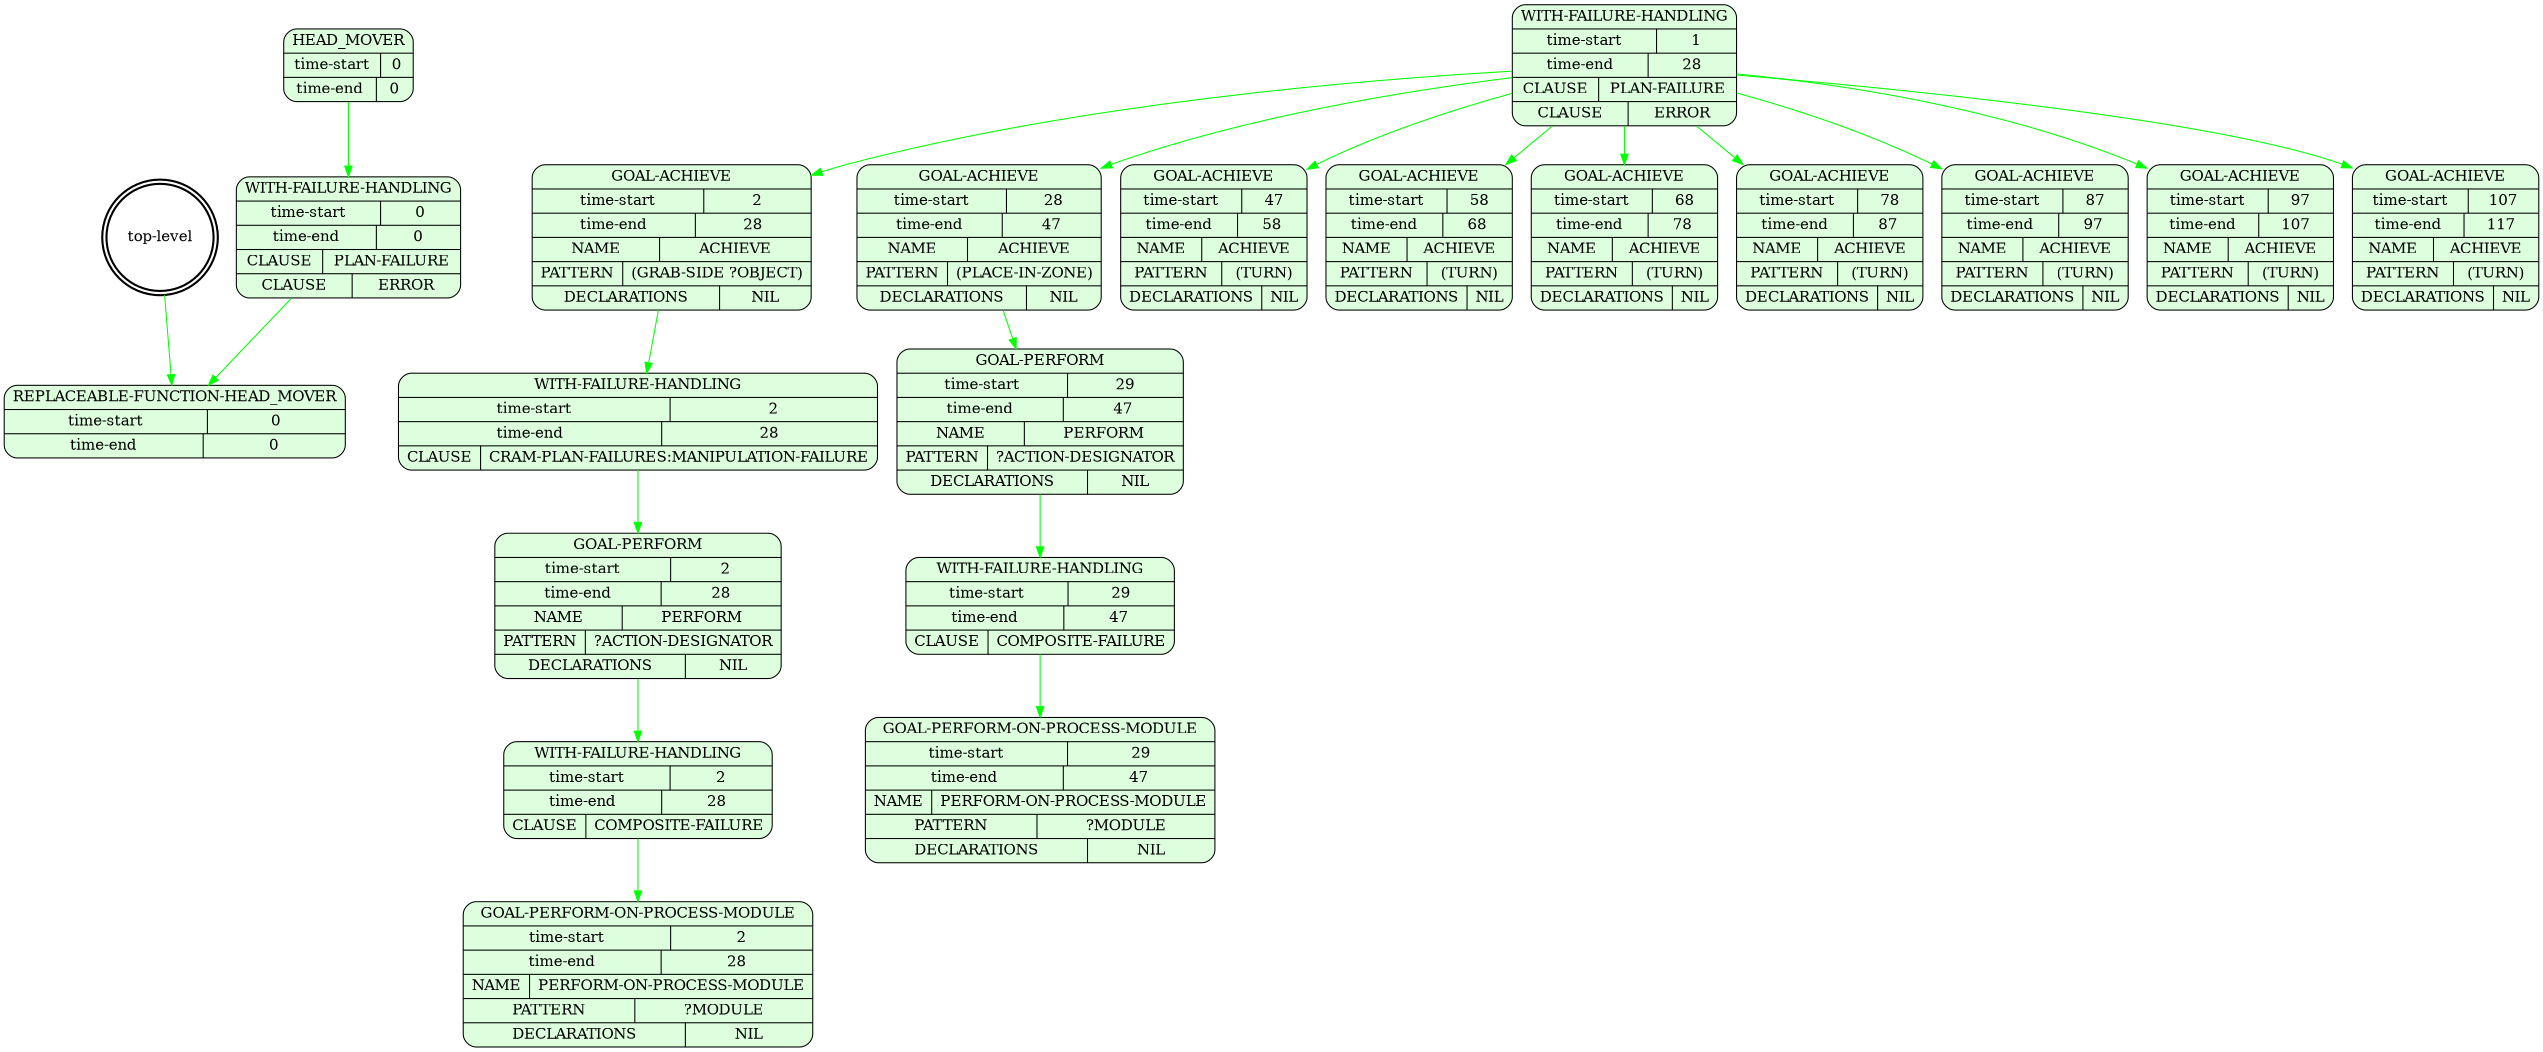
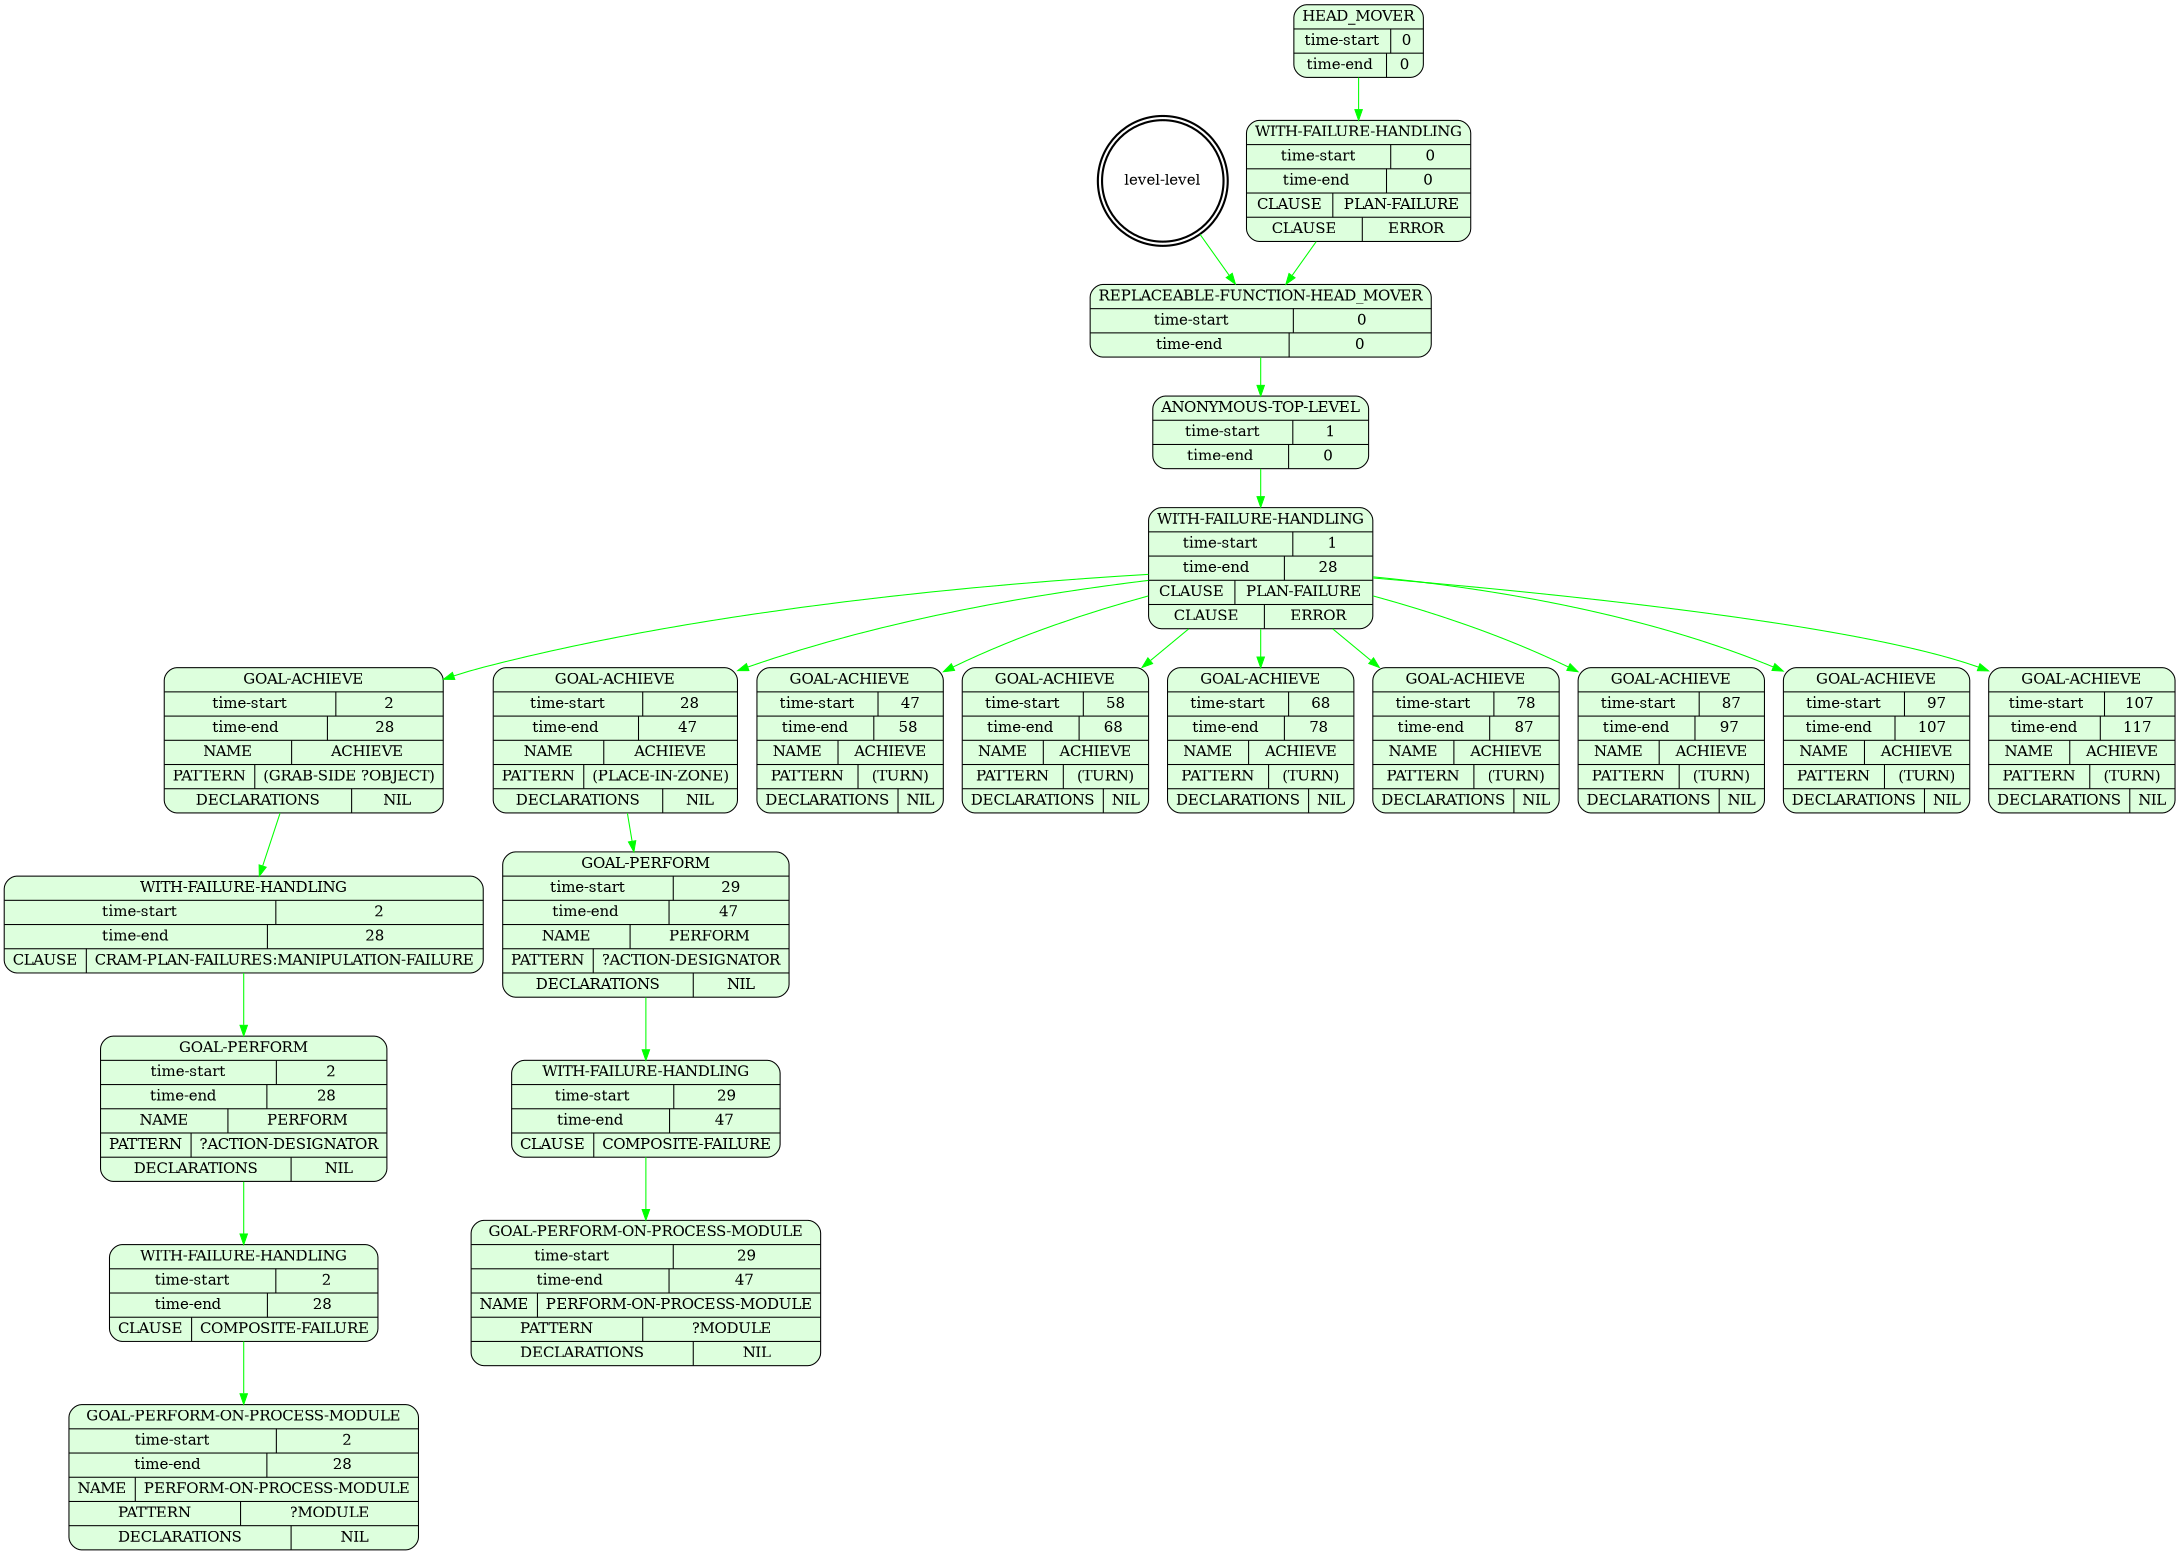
  digraph {
    node [shape=Mrecord style=filled fillcolor="#ddffdd"]
    edge [color=green]
-   n1 [label="top-level" shape=doublecircle style=bold fillcolor=""]
+   n1 [label="level-level" shape=doublecircle style=bold fillcolor=""]
    n2 [label="{REPLACEABLE-FUNCTION-HEAD_MOVER|{time-start | 0}|{time-end | 0}}"]
    n3 [label="{HEAD_MOVER|{time-start | 0}|{time-end | 0}}"]
    n4 [label="{WITH-FAILURE-HANDLING|{time-start | 0}|{time-end | 0}|{CLAUSE | PLAN-FAILURE}|{CLAUSE | ERROR}}"]
+   n5 [label="{ANONYMOUS-TOP-LEVEL|{time-start | 1}|{time-end | 0}}"]
    n6 [label="{WITH-FAILURE-HANDLING|{time-start | 1}|{time-end | 28}|{CLAUSE | PLAN-FAILURE}|{CLAUSE | ERROR}}"]
    n7 [label="{GOAL-ACHIEVE|{time-start | 2}|{time-end | 28}|{NAME | ACHIEVE}|{PATTERN | (GRAB-SIDE ?OBJECT)}|{DECLARATIONS | NIL}}"]
    n8 [label="{GOAL-ACHIEVE|{time-start | 28}|{time-end | 47}|{NAME | ACHIEVE}|{PATTERN | (PLACE-IN-ZONE)}|{DECLARATIONS | NIL}}"]
    n9 [label="{GOAL-ACHIEVE|{time-start | 47}|{time-end | 58}|{NAME | ACHIEVE}|{PATTERN | (TURN)}|{DECLARATIONS | NIL}}"]
    n10 [label="{GOAL-ACHIEVE|{time-start | 58}|{time-end | 68}|{NAME | ACHIEVE}|{PATTERN | (TURN)}|{DECLARATIONS | NIL}}"]
    n11 [label="{GOAL-ACHIEVE|{time-start | 68}|{time-end | 78}|{NAME | ACHIEVE}|{PATTERN | (TURN)}|{DECLARATIONS | NIL}}"]
    n12 [label="{GOAL-ACHIEVE|{time-start | 78}|{time-end | 87}|{NAME | ACHIEVE}|{PATTERN | (TURN)}|{DECLARATIONS | NIL}}"]
    n13 [label="{GOAL-ACHIEVE|{time-start | 87}|{time-end | 97}|{NAME | ACHIEVE}|{PATTERN | (TURN)}|{DECLARATIONS | NIL}}"]
    n14 [label="{GOAL-ACHIEVE|{time-start | 97}|{time-end | 107}|{NAME | ACHIEVE}|{PATTERN | (TURN)}|{DECLARATIONS | NIL}}"]
    n15 [label="{GOAL-ACHIEVE|{time-start | 107}|{time-end | 117}|{NAME | ACHIEVE}|{PATTERN | (TURN)}|{DECLARATIONS | NIL}}"]
    n16 [label="{WITH-FAILURE-HANDLING|{time-start | 2}|{time-end | 28}|{CLAUSE | CRAM-PLAN-FAILURES:MANIPULATION-FAILURE}}"]
    n17 [label="{GOAL-PERFORM|{time-start | 29}|{time-end | 47}|{NAME | PERFORM}|{PATTERN | ?ACTION-DESIGNATOR}|{DECLARATIONS | NIL}}"]
    n18 [label="{GOAL-PERFORM|{time-start | 2}|{time-end | 28}|{NAME | PERFORM}|{PATTERN | ?ACTION-DESIGNATOR}|{DECLARATIONS | NIL}}"]
    n19 [label="{WITH-FAILURE-HANDLING|{time-start | 2}|{time-end | 28}|{CLAUSE | COMPOSITE-FAILURE}}"]
    n20 [label="{GOAL-PERFORM-ON-PROCESS-MODULE|{time-start | 2}|{time-end | 28}|{NAME | PERFORM-ON-PROCESS-MODULE}|{PATTERN | ?MODULE}|{DECLARATIONS | NIL}}"]
    n21 [label="{WITH-FAILURE-HANDLING|{time-start | 29}|{time-end | 47}|{CLAUSE | COMPOSITE-FAILURE}}"]
    n22 [label="{GOAL-PERFORM-ON-PROCESS-MODULE|{time-start | 29}|{time-end | 47}|{NAME | PERFORM-ON-PROCESS-MODULE}|{PATTERN | ?MODULE}|{DECLARATIONS | NIL}}"]
    n1 -> n2
+   n2 -> n5
    n3 -> n4
    n4 -> n2
+   n5 -> n6
    n6 -> n7
    n6 -> n8
    n6 -> n9
    n6 -> n10
    n6 -> n11
    n6 -> n12
    n6 -> n13
    n6 -> n14
    n6 -> n15
    n7 -> n16
    n8 -> n17
    n16 -> n18
    n17 -> n21
    n18 -> n19
    n19 -> n20
    n21 -> n22
  }
